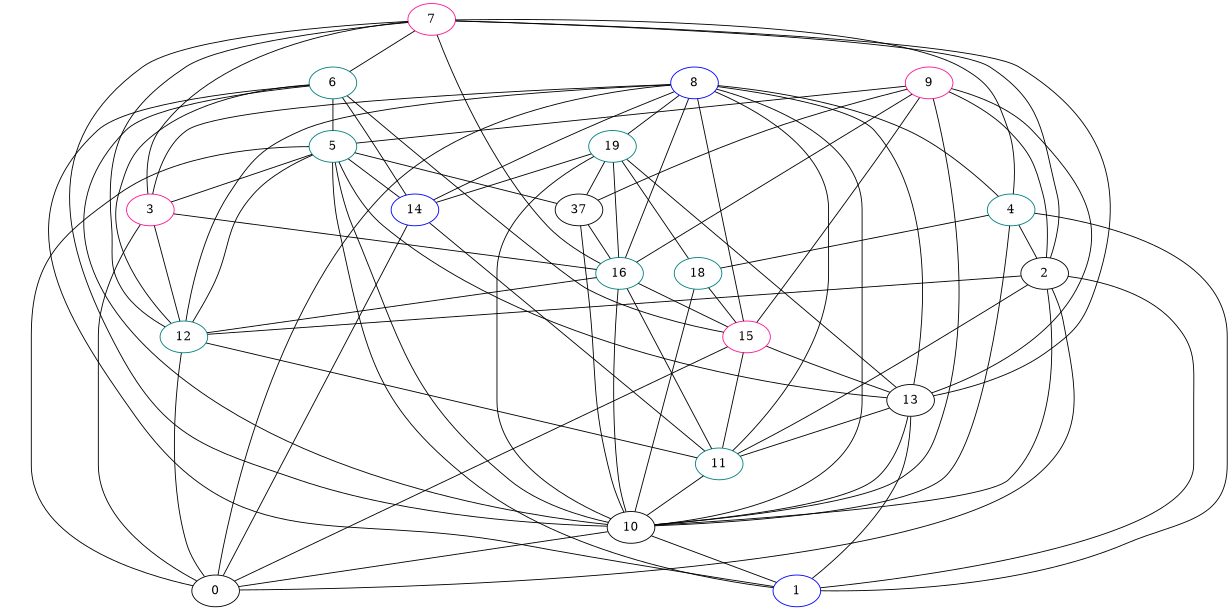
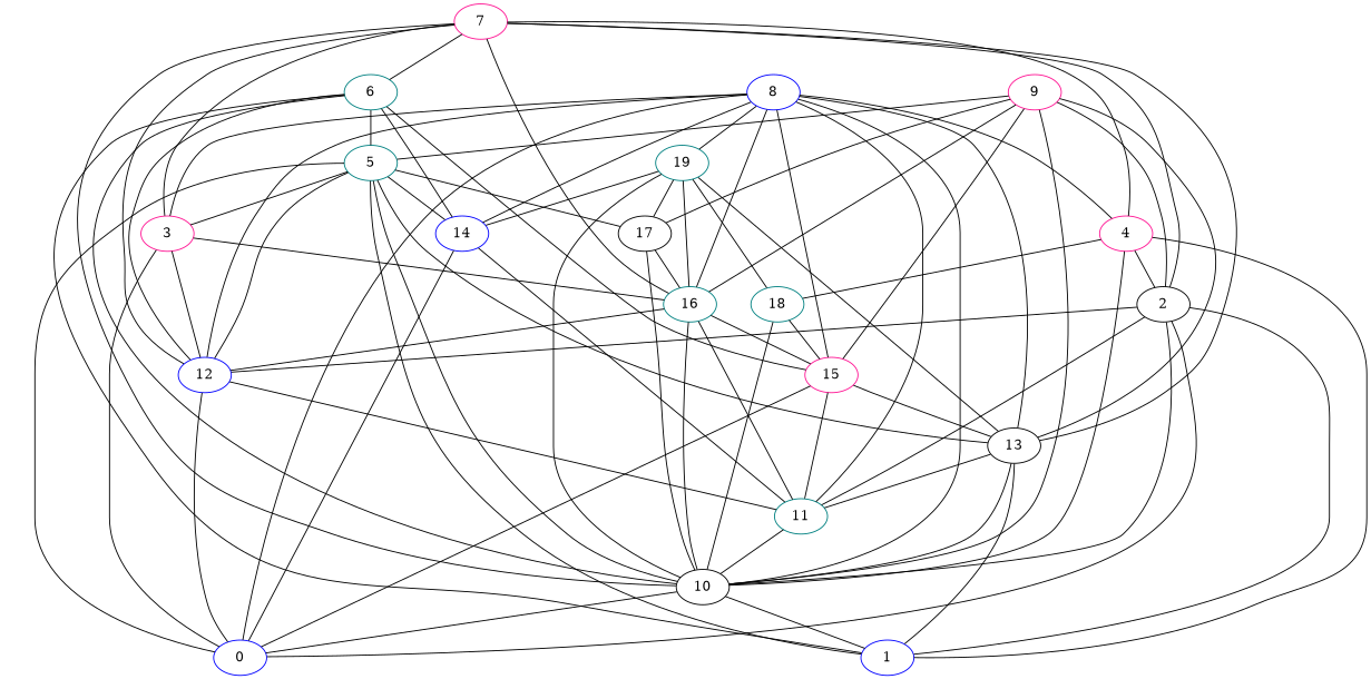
  digraph {
    node [color=teal]
    edge [color=black dir=none]
    19
-   17 [color=black label=37]
+   17 [color=black]
    1 [color=blue]
    18
    10 [color=black]
    14 [color=blue]
    16
    13 [color=black]
    15 [color=deeppink]
-   0 [color=black]
+   0 [color=blue]
    11
    6
-   12
+   12 [color=blue]
    5
    3 [color=deeppink]
-   4
+   4 [color=deeppink]
    2 [color=black]
    7 [color=deeppink]
    8 [color=blue]
    9 [color=deeppink]
    subgraph sub_1 {
      19
      17
      1
      18
      10
      14
      16
      13
      15
      0
      11
      6
      12
      5
      3
      4
      2
      7
      8
      9
    }
    19 -> 17
    19 -> 18
    19 -> 10
    19 -> 14
    19 -> 16
    19 -> 13
    17 -> 10
    17 -> 16
    18 -> 10
    18 -> 15
    10 -> 1
    10 -> 0
    14 -> 0
    14 -> 11
    16 -> 10
    16 -> 15
    16 -> 11
    16 -> 12
    13 -> 1
    13 -> 10
    13 -> 11
    15 -> 13
    15 -> 0
    15 -> 11
    11 -> 10
    6 -> 1
    6 -> 10
    6 -> 14
    6 -> 15
    6 -> 12
    6 -> 5
    12 -> 0
    12 -> 11
    5 -> 17
    5 -> 1
    5 -> 10
    5 -> 14
    5 -> 13
    5 -> 0
    5 -> 12
    5 -> 3
    3 -> 16
    3 -> 0
    3 -> 12
    4 -> 1
    4 -> 18
    4 -> 10
    4 -> 2
    2 -> 1
    2 -> 10
    2 -> 0
    2 -> 11
    2 -> 12
    7 -> 10
    7 -> 16
    7 -> 13
    7 -> 6
    7 -> 12
    7 -> 3
    7 -> 4
    7 -> 2
    8 -> 19
    8 -> 10
    8 -> 14
    8 -> 16
    8 -> 13
    8 -> 15
    8 -> 0
    8 -> 11
    8 -> 12
    8 -> 3
    8 -> 4
    9 -> 17
    9 -> 10
    9 -> 16
    9 -> 13
    9 -> 15
    9 -> 5
    9 -> 2
  }
